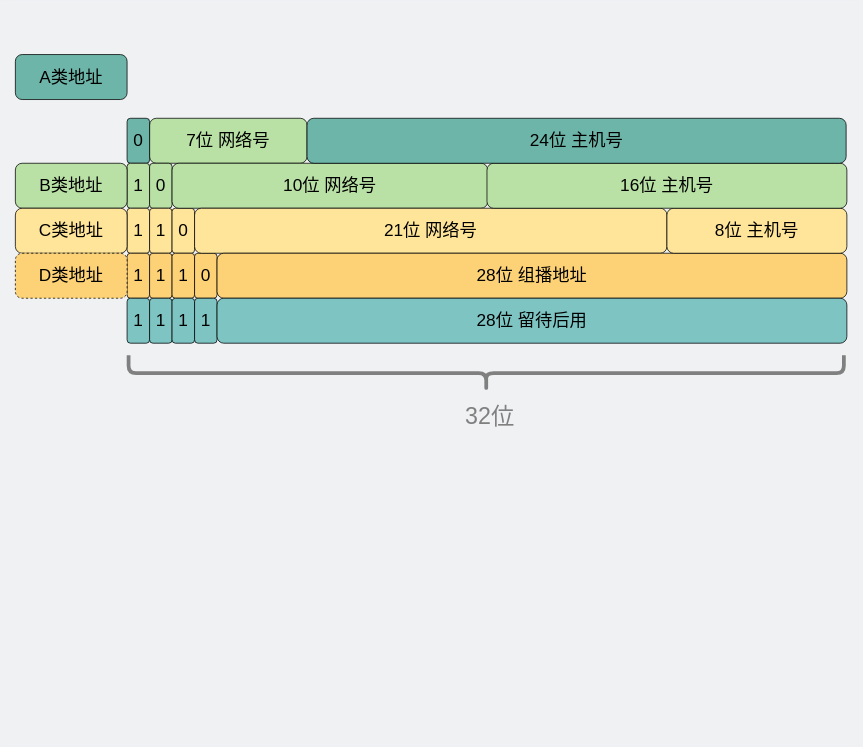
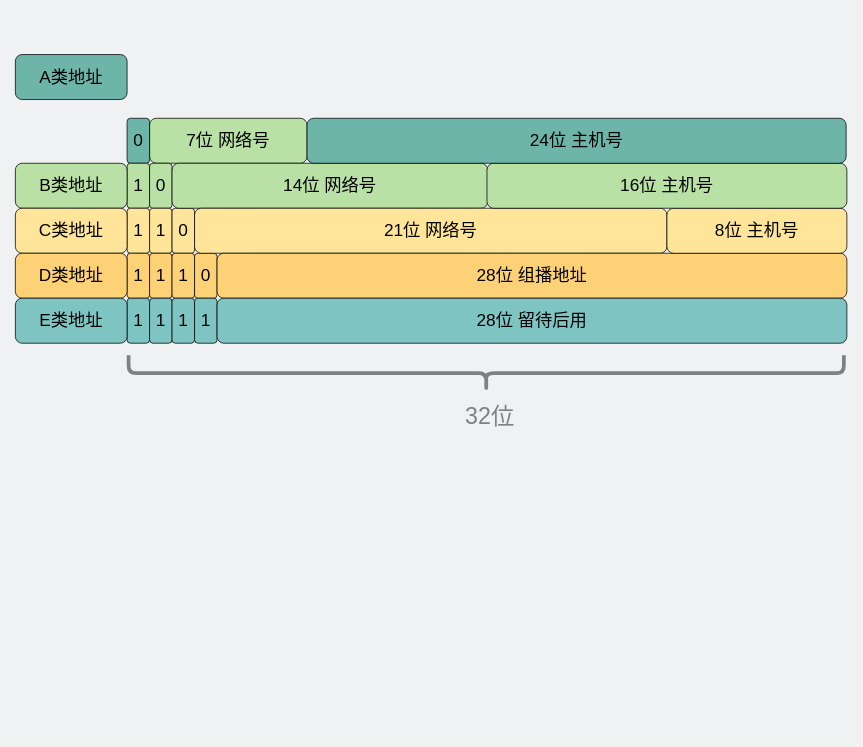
  <mxCell id="0" />
  <mxCell id="1" parent="0" />
  <mxCell id="2" value="" style="shape=curlyBracket;whiteSpace=wrap;html=1;rounded=1;strokeColor=#808080;fillColor=#FDD276;gradientColor=none;fontSize=23;direction=west;strokeWidth=5;rotation=90;fontColor=#35699A;" parent="1" vertex="1"><mxGeometry x="624.1" y="20" width="47.8" height="954" as="geometry" /></mxCell>
  <mxCell id="3" value="&lt;font style=&quot;font-size: 23px;&quot;&gt;7位 网络号&lt;/font&gt;" style="rounded=1;whiteSpace=wrap;html=1;fontSize=23;fillColor=#b9e0a5;" vertex="1" parent="1"><mxGeometry x="199" y="157.1" width="210" height="60" as="geometry" /></mxCell>
  <mxCell id="4" value="0" style="rounded=1;whiteSpace=wrap;html=1;fontSize=23;fillColor=#6DB5A8;" vertex="1" parent="1"><mxGeometry x="169" y="157.1" width="30" height="60" as="geometry" /></mxCell>
  <mxCell id="5" value="&lt;font style=&quot;font-size: 23px;&quot;&gt;1&lt;/font&gt;" style="rounded=1;whiteSpace=wrap;html=1;fontSize=23;fillColor=#B9E0A5;" vertex="1" parent="1"><mxGeometry x="169" y="217.1" width="30" height="60" as="geometry" /></mxCell>
  <mxCell id="6" value="&lt;font style=&quot;font-size: 23px;&quot;&gt;0&lt;/font&gt;" style="rounded=1;whiteSpace=wrap;html=1;fontSize=23;fillColor=#B9E0A5;" vertex="1" parent="1"><mxGeometry x="199" y="217.1" width="30" height="60" as="geometry" /></mxCell>
  <mxCell id="7" value="1" style="rounded=1;whiteSpace=wrap;html=1;fontSize=23;fillColor=#FFE599;" vertex="1" parent="1"><mxGeometry x="169" y="277.1" width="30" height="60" as="geometry" /></mxCell>
  <mxCell id="8" value="&lt;font style=&quot;font-size: 23px;&quot;&gt;1&lt;/font&gt;" style="rounded=1;whiteSpace=wrap;html=1;fontSize=23;fillColor=#FFE599;" vertex="1" parent="1"><mxGeometry x="199" y="277.1" width="30" height="60" as="geometry" /></mxCell>
  <mxCell id="9" value="&lt;font style=&quot;font-size: 23px;&quot;&gt;0&lt;/font&gt;" style="rounded=1;whiteSpace=wrap;html=1;fontSize=23;fillColor=#FFE599;" vertex="1" parent="1"><mxGeometry x="229" y="277.1" width="30" height="60" as="geometry" /></mxCell>
  <mxCell id="10" value="1" style="rounded=1;whiteSpace=wrap;html=1;fontSize=23;fillColor=#FDD276;" vertex="1" parent="1"><mxGeometry x="169" y="337.1" width="30" height="60" as="geometry" /></mxCell>
  <mxCell id="11" value="&lt;font style=&quot;font-size: 23px;&quot;&gt;1&lt;/font&gt;" style="rounded=1;whiteSpace=wrap;html=1;fontSize=23;fillColor=#FDD276;" vertex="1" parent="1"><mxGeometry x="199" y="337.1" width="30" height="60" as="geometry" /></mxCell>
  <mxCell id="12" value="&lt;font style=&quot;font-size: 23px;&quot;&gt;1&lt;/font&gt;" style="rounded=1;whiteSpace=wrap;html=1;fontSize=23;fillColor=#FDD276;" vertex="1" parent="1"><mxGeometry x="229" y="337.1" width="30" height="60" as="geometry" /></mxCell>
  <mxCell id="13" value="&lt;font style=&quot;font-size: 23px;&quot;&gt;0&lt;/font&gt;" style="rounded=1;whiteSpace=wrap;html=1;fontSize=23;fillColor=#FDD276;" vertex="1" parent="1"><mxGeometry x="259" y="337.1" width="30" height="60" as="geometry" /></mxCell>
  <mxCell id="14" value="1" style="rounded=1;whiteSpace=wrap;html=1;fontSize=23;fillColor=#7EC4C3;" vertex="1" parent="1"><mxGeometry x="169" y="397.1" width="30" height="60" as="geometry" /></mxCell>
  <mxCell id="15" value="&lt;font style=&quot;font-size: 23px;&quot;&gt;1&lt;/font&gt;" style="rounded=1;whiteSpace=wrap;html=1;fontSize=23;fillColor=#7EC4C3;" vertex="1" parent="1"><mxGeometry x="199" y="397.1" width="30" height="60" as="geometry" /></mxCell>
  <mxCell id="16" value="&lt;font style=&quot;font-size: 23px;&quot;&gt;1&lt;/font&gt;" style="rounded=1;whiteSpace=wrap;html=1;fontSize=23;fillColor=#7EC4C3;" vertex="1" parent="1"><mxGeometry x="229" y="397.1" width="30" height="60" as="geometry" /></mxCell>
  <mxCell id="17" value="&lt;font style=&quot;font-size: 23px;&quot;&gt;1&lt;/font&gt;" style="rounded=1;whiteSpace=wrap;html=1;fontSize=23;fillColor=#7EC4C3;" vertex="1" parent="1"><mxGeometry x="259" y="397.1" width="30" height="60" as="geometry" /></mxCell>
- <mxCell id="18" value="&lt;font style=&quot;font-size: 23px;&quot;&gt;10位 网络号&lt;/font&gt;" style="rounded=1;whiteSpace=wrap;html=1;fontSize=23;fillColor=#B9E0A5;" vertex="1" parent="1"><mxGeometry x="229" y="217.1" width="421" height="60" as="geometry" /></mxCell>
+ <mxCell id="18" value="&lt;font style=&quot;font-size: 23px;&quot;&gt;14位 网络号&lt;/font&gt;" style="rounded=1;whiteSpace=wrap;html=1;fontSize=23;fillColor=#B9E0A5;" vertex="1" parent="1"><mxGeometry x="229" y="217.1" width="421" height="60" as="geometry" /></mxCell>
  <mxCell id="19" value="&lt;font style=&quot;font-size: 23px;&quot;&gt;21位 网络号&lt;/font&gt;" style="rounded=1;whiteSpace=wrap;html=1;fontSize=23;fillColor=#FFE599;" vertex="1" parent="1"><mxGeometry x="259" y="277.1" width="630" height="60" as="geometry" /></mxCell>
  <mxCell id="20" value="&lt;font style=&quot;font-size: 23px;&quot;&gt;28位 组播地址&lt;/font&gt;" style="rounded=1;whiteSpace=wrap;html=1;fontSize=23;fillColor=#FDD276;" vertex="1" parent="1"><mxGeometry x="289" y="337.1" width="840" height="60" as="geometry" /></mxCell>
  <mxCell id="21" value="&lt;font style=&quot;font-size: 23px;&quot;&gt;8位 主机号&lt;/font&gt;" style="rounded=1;whiteSpace=wrap;html=1;fontSize=23;fillColor=#FFE599;" vertex="1" parent="1"><mxGeometry x="889" y="277.1" width="240" height="60" as="geometry" /></mxCell>
  <mxCell id="22" value="&lt;font style=&quot;font-size: 23px;&quot;&gt;16位 主机号&lt;/font&gt;" style="rounded=1;whiteSpace=wrap;html=1;fontSize=23;fillColor=#B9E0A5;" vertex="1" parent="1"><mxGeometry x="649" y="217.1" width="480" height="60" as="geometry" /></mxCell>
  <mxCell id="23" value="&lt;font style=&quot;font-size: 23px;&quot;&gt;24位 主机号&lt;/font&gt;" style="rounded=1;whiteSpace=wrap;html=1;fontSize=23;fillColor=#6DB5A8;" vertex="1" parent="1"><mxGeometry x="409" y="157.1" width="719" height="60" as="geometry" /></mxCell>
  <mxCell id="24" value="&lt;font style=&quot;font-size: 23px;&quot;&gt;28位 留待后用&lt;/font&gt;" style="rounded=1;whiteSpace=wrap;html=1;fontSize=23;fillColor=#7EC4C3;" vertex="1" parent="1"><mxGeometry x="289" y="397.1" width="840" height="60" as="geometry" /></mxCell>
  <mxCell id="25" value="&lt;font style=&quot;font-size: 23px;&quot;&gt;A类地址&lt;/font&gt;" style="rounded=1;whiteSpace=wrap;html=1;fontSize=23;fillColor=#6DB5A8;" vertex="1" parent="1"><mxGeometry x="20" y="72.1" width="149" height="60" as="geometry" /></mxCell>
  <mxCell id="26" value="&lt;font style=&quot;font-size: 23px;&quot;&gt;B类地址&lt;/font&gt;" style="rounded=1;whiteSpace=wrap;html=1;fontSize=23;fillColor=#B9E0A5;" vertex="1" parent="1"><mxGeometry x="20" y="217.1" width="149" height="60" as="geometry" /></mxCell>
  <mxCell id="27" value="&lt;font style=&quot;font-size: 23px;&quot;&gt;C类地址&lt;/font&gt;" style="rounded=1;whiteSpace=wrap;html=1;fontSize=23;fillColor=#FFE599;" vertex="1" parent="1"><mxGeometry x="20" y="277.1" width="149" height="60" as="geometry" /></mxCell>
- <mxCell id="28" value="&lt;font style=&quot;font-size: 23px;&quot;&gt;D类地址&lt;/font&gt;" style="rounded=1;whiteSpace=wrap;html=1;fontSize=23;fillColor=#FDD276;dashed=1;" vertex="1" parent="1"><mxGeometry x="20" y="337.1" width="149" height="60" as="geometry" /></mxCell>
+ <mxCell id="28" value="&lt;font style=&quot;font-size: 23px;&quot;&gt;D类地址&lt;/font&gt;" style="rounded=1;whiteSpace=wrap;html=1;fontSize=23;fillColor=#FDD276;" vertex="1" parent="1"><mxGeometry x="20" y="337.1" width="149" height="60" as="geometry" /></mxCell>
+ <mxCell id="29" value="&lt;font style=&quot;font-size: 23px;&quot;&gt;E类地址&lt;/font&gt;" style="rounded=1;whiteSpace=wrap;html=1;fontSize=23;fillColor=#7EC4C3;" vertex="1" parent="1"><mxGeometry x="20" y="397.1" width="149" height="60" as="geometry" /></mxCell>
  <mxCell id="30" value="&lt;font color=&quot;#808080&quot; style=&quot;font-size: 31px;&quot;&gt;32位&lt;/font&gt;" style="text;html=1;strokeColor=none;fillColor=none;align=center;verticalAlign=middle;whiteSpace=wrap;rounded=0;fontSize=23;fontColor=#35699A;" vertex="1" parent="1"><mxGeometry x="601" y="540.1" width="104" height="30" as="geometry" /></mxCell>
